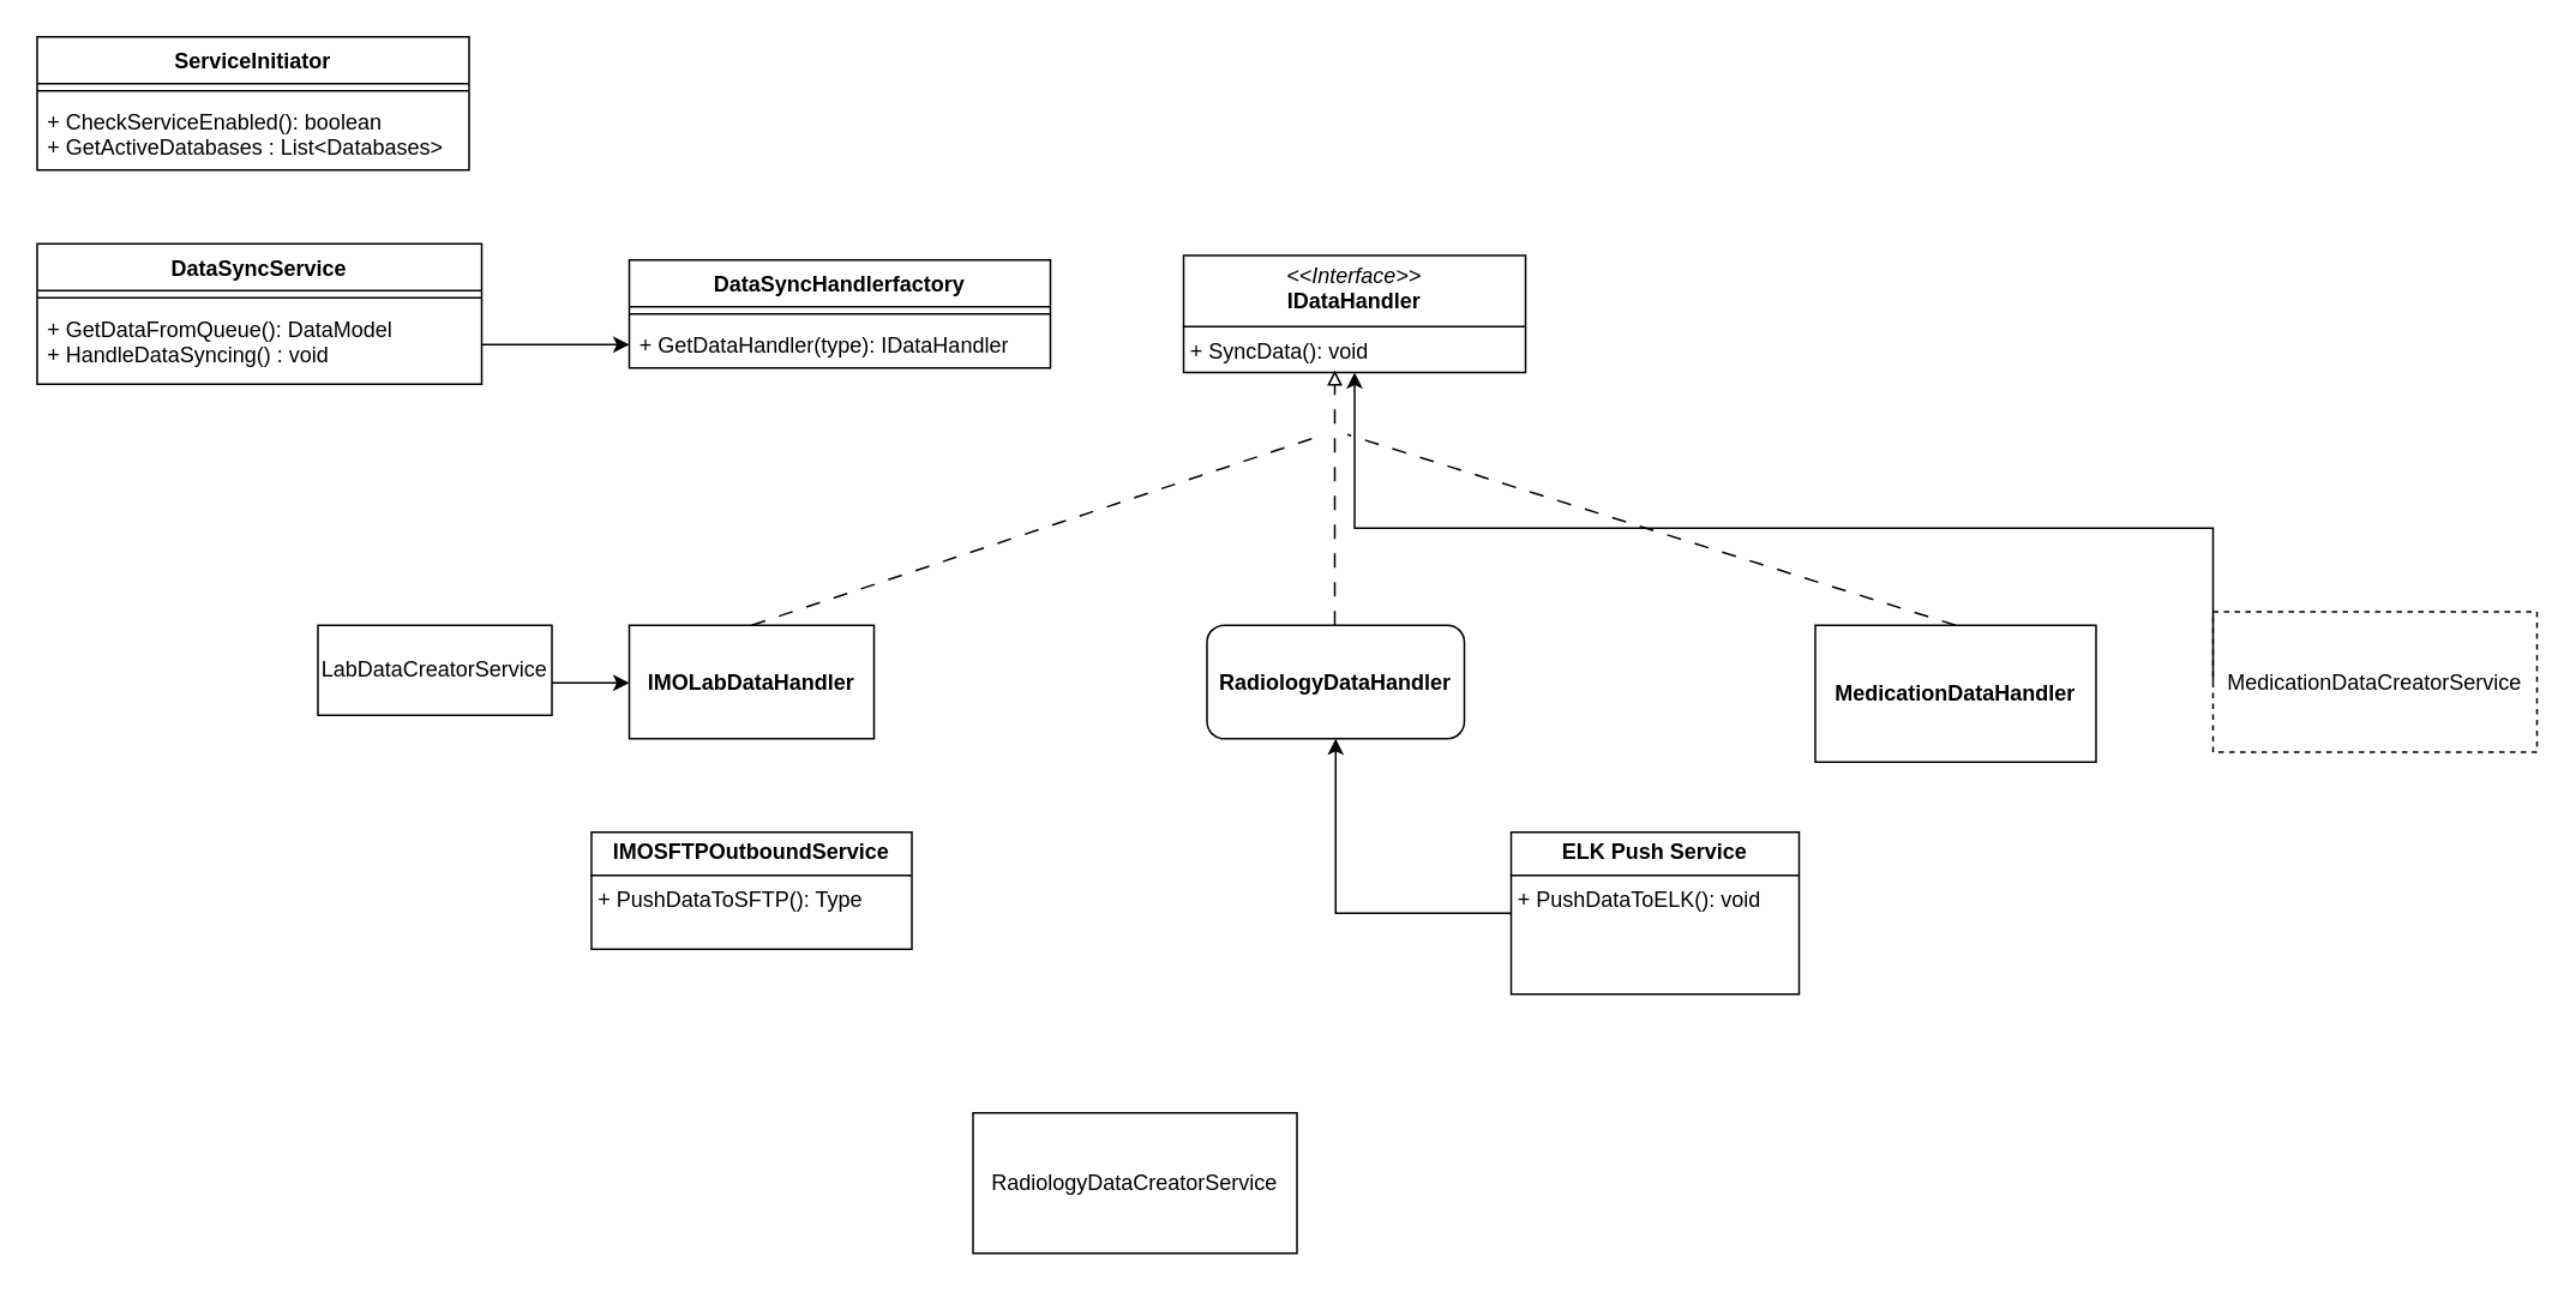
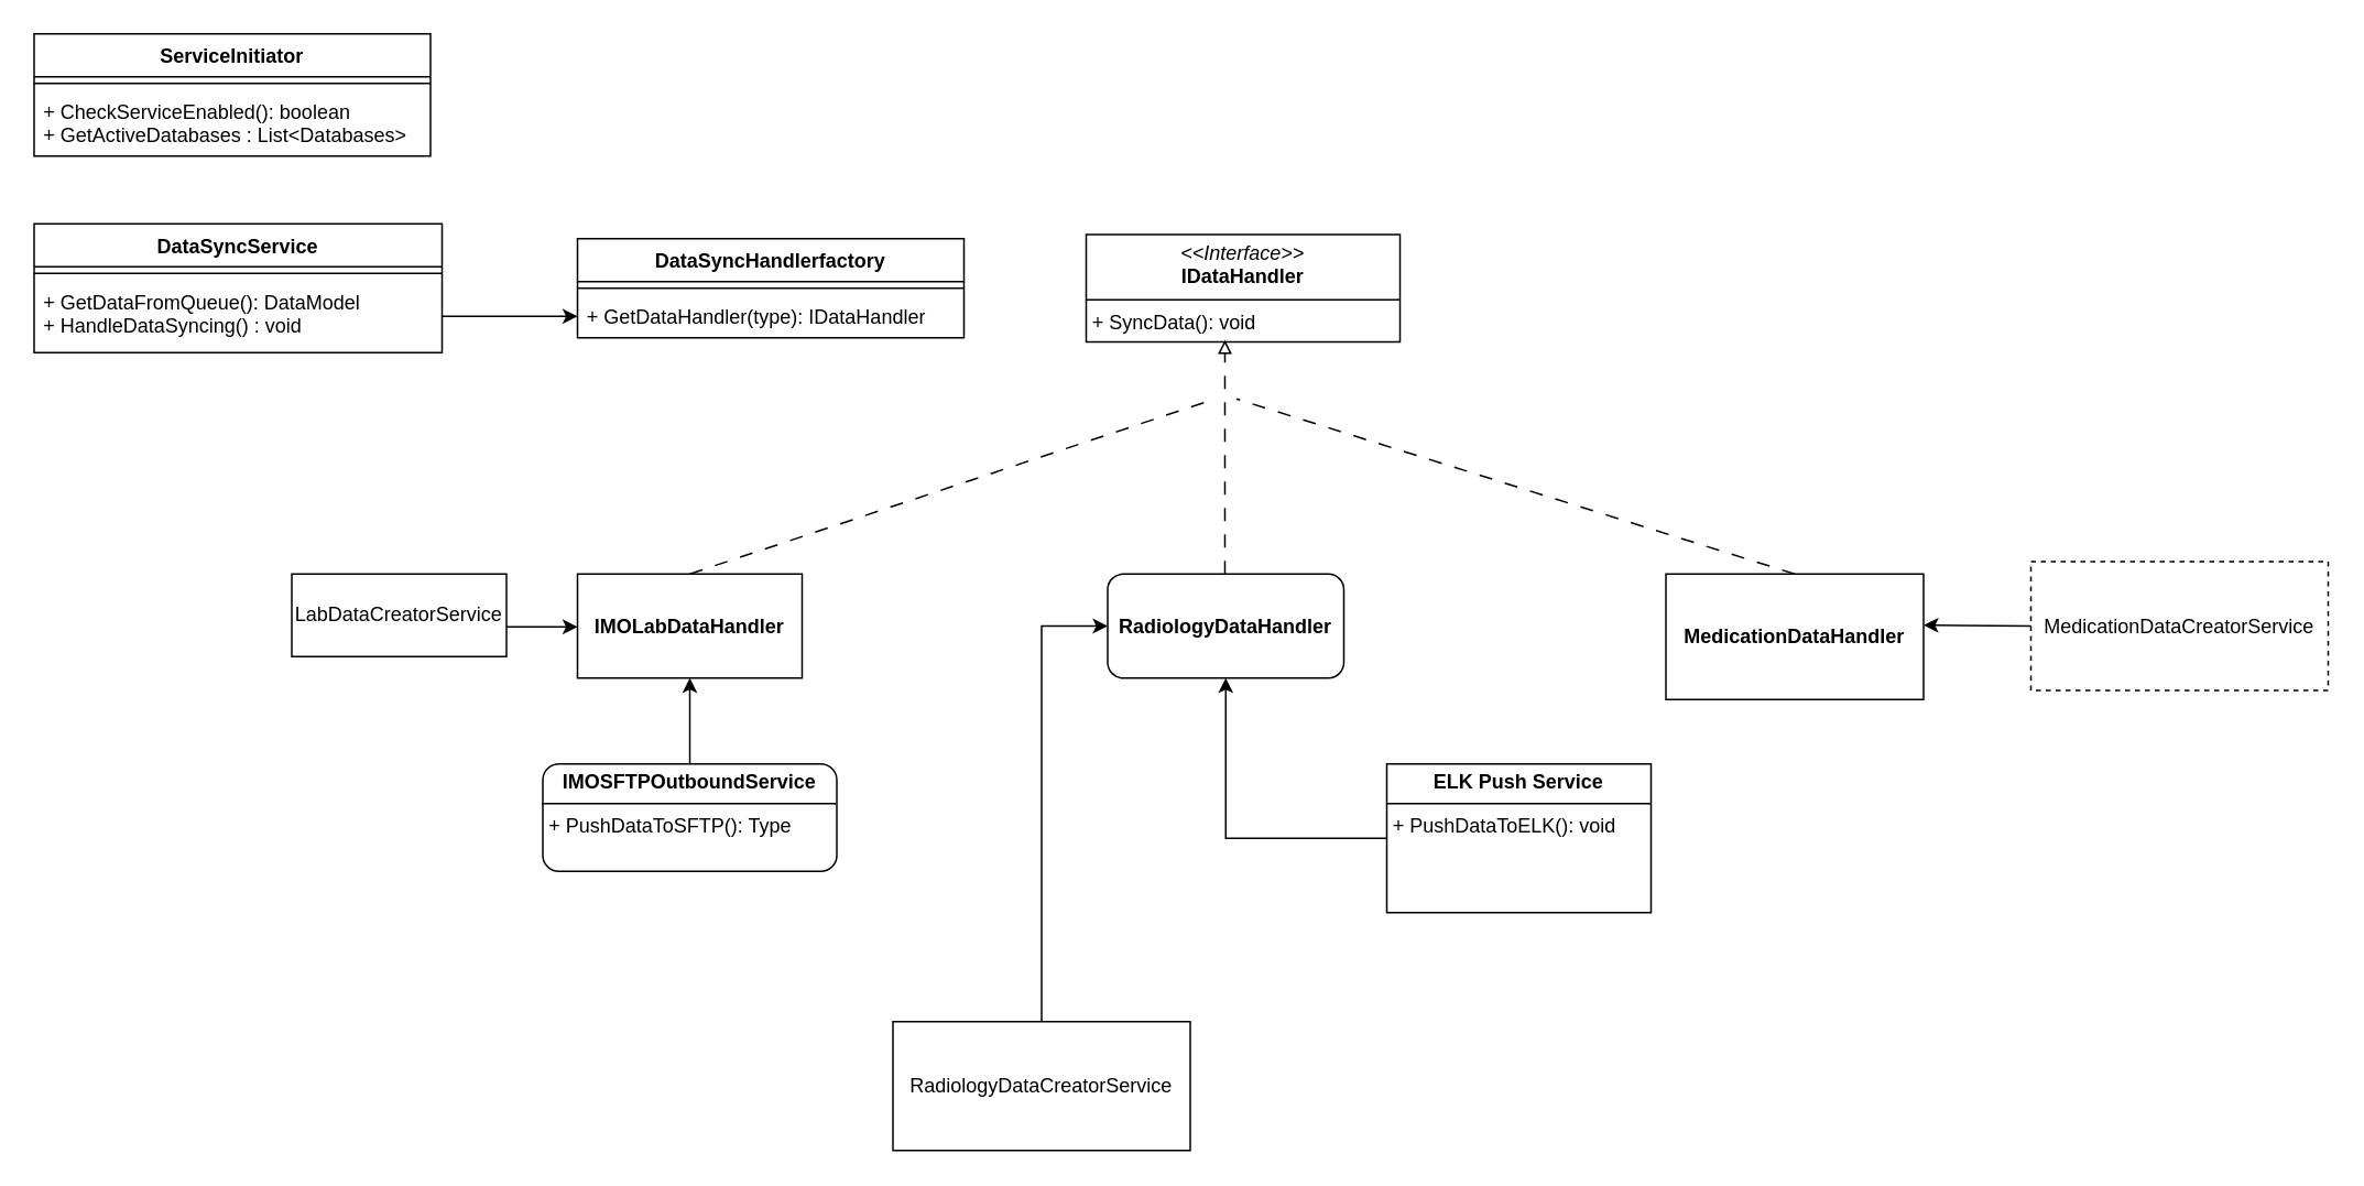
  <mxCell id="0" />
  <mxCell id="1" parent="0" />
  <mxCell id="2" value="ServiceInitiator" style="swimlane;fontStyle=1;align=center;verticalAlign=top;childLayout=stackLayout;horizontal=1;startSize=26;horizontalStack=0;resizeParent=1;resizeParentMax=0;resizeLast=0;collapsible=1;marginBottom=0;whiteSpace=wrap;html=1;rounded=0;" parent="1" vertex="1"><mxGeometry x="20" y="20" width="240" height="74" as="geometry" /></mxCell>
  <mxCell id="3" value="" style="line;strokeWidth=1;fillColor=none;align=left;verticalAlign=middle;spacingTop=-1;spacingLeft=3;spacingRight=3;rotatable=0;labelPosition=right;points=[];portConstraint=eastwest;strokeColor=inherit;rounded=0;" parent="2" vertex="1"><mxGeometry y="26" width="240" height="8" as="geometry" /></mxCell>
  <mxCell id="4" value="+ CheckServiceEnabled(): boolean&lt;div&gt;+ GetActiveDatabases : List&amp;lt;Databases&amp;gt;&lt;/div&gt;" style="text;strokeColor=none;fillColor=none;align=left;verticalAlign=top;spacingLeft=4;spacingRight=4;overflow=hidden;rotatable=0;points=[[0,0.5],[1,0.5]];portConstraint=eastwest;whiteSpace=wrap;html=1;rounded=0;" parent="2" vertex="1"><mxGeometry y="34" width="240" height="40" as="geometry" /></mxCell>
  <mxCell id="5" value="DataSyncService" style="swimlane;fontStyle=1;align=center;verticalAlign=top;childLayout=stackLayout;horizontal=1;startSize=26;horizontalStack=0;resizeParent=1;resizeParentMax=0;resizeLast=0;collapsible=1;marginBottom=0;whiteSpace=wrap;html=1;rounded=0;" parent="1" vertex="1"><mxGeometry x="20" y="135" width="247" height="78" as="geometry" /></mxCell>
  <mxCell id="6" value="" style="line;strokeWidth=1;fillColor=none;align=left;verticalAlign=middle;spacingTop=-1;spacingLeft=3;spacingRight=3;rotatable=0;labelPosition=right;points=[];portConstraint=eastwest;strokeColor=inherit;rounded=0;" parent="5" vertex="1"><mxGeometry y="26" width="247" height="8" as="geometry" /></mxCell>
  <mxCell id="7" value="+ GetDataFromQueue(): DataModel&lt;div&gt;+ HandleDataSyncing() : void&lt;/div&gt;" style="text;strokeColor=none;fillColor=none;align=left;verticalAlign=top;spacingLeft=4;spacingRight=4;overflow=hidden;rotatable=0;points=[[0,0.5],[1,0.5]];portConstraint=eastwest;whiteSpace=wrap;html=1;rounded=0;" parent="5" vertex="1"><mxGeometry y="34" width="247" height="44" as="geometry" /></mxCell>
  <mxCell id="8" value="DataSyncHandlerfactory" style="swimlane;fontStyle=1;align=center;verticalAlign=top;childLayout=stackLayout;horizontal=1;startSize=26;horizontalStack=0;resizeParent=1;resizeParentMax=0;resizeLast=0;collapsible=1;marginBottom=0;whiteSpace=wrap;html=1;" parent="1" vertex="1"><mxGeometry x="349" y="144" width="234" height="60" as="geometry" /></mxCell>
  <mxCell id="9" value="" style="line;strokeWidth=1;fillColor=none;align=left;verticalAlign=middle;spacingTop=-1;spacingLeft=3;spacingRight=3;rotatable=0;labelPosition=right;points=[];portConstraint=eastwest;strokeColor=inherit;" parent="8" vertex="1"><mxGeometry y="26" width="234" height="8" as="geometry" /></mxCell>
  <mxCell id="10" value="+ GetDataHandler(type): IDataHandler" style="text;strokeColor=none;fillColor=none;align=left;verticalAlign=top;spacingLeft=4;spacingRight=4;overflow=hidden;rotatable=0;points=[[0,0.5],[1,0.5]];portConstraint=eastwest;whiteSpace=wrap;html=1;" parent="8" vertex="1"><mxGeometry y="34" width="234" height="26" as="geometry" /></mxCell>
  <mxCell id="11" style="edgeStyle=orthogonalEdgeStyle;rounded=0;orthogonalLoop=1;jettySize=auto;html=1;entryX=0;entryY=0.5;entryDx=0;entryDy=0;" parent="1" source="7" target="10" edge="1"><mxGeometry relative="1" as="geometry" /></mxCell>
  <mxCell id="12" value="&lt;p style=&quot;margin:0px;margin-top:4px;text-align:center;&quot;&gt;&lt;i&gt;&amp;lt;&amp;lt;Interface&amp;gt;&amp;gt;&lt;/i&gt;&lt;br&gt;&lt;b&gt;IDataHandler&lt;/b&gt;&lt;/p&gt;&lt;hr size=&quot;1&quot; style=&quot;border-style:solid;&quot;&gt;&lt;p style=&quot;margin:0px;margin-left:4px;&quot;&gt;+ SyncData(): void&lt;br&gt;&lt;br&gt;&lt;/p&gt;" style="verticalAlign=top;align=left;overflow=fill;html=1;whiteSpace=wrap;" parent="1" vertex="1"><mxGeometry x="657" y="141.5" width="190" height="65" as="geometry" /></mxCell>
  <mxCell id="13" style="rounded=0;orthogonalLoop=1;jettySize=auto;elbow=vertical;html=1;exitX=0.5;exitY=0;exitDx=0;exitDy=0;dashed=1;dashPattern=8 8;endArrow=none;endFill=0;" parent="1" source="14" edge="1"><mxGeometry relative="1" as="geometry"><mxPoint x="735" y="241" as="targetPoint" /></mxGeometry></mxCell>
  <mxCell id="14" value="&lt;b&gt;IMOLabDataHandler&lt;/b&gt;" style="html=1;whiteSpace=wrap;" parent="1" vertex="1"><mxGeometry x="349" y="347" width="136" height="63" as="geometry" /></mxCell>
  <mxCell id="15" value="&lt;b&gt;RadiologyDataHandler&lt;/b&gt;" style="html=1;whiteSpace=wrap;rounded=1;" parent="1" vertex="1"><mxGeometry x="670" y="347" width="143" height="63" as="geometry" /></mxCell>
  <mxCell id="16" style="rounded=0;orthogonalLoop=1;jettySize=auto;elbow=vertical;html=1;endArrow=none;endFill=0;dashed=1;dashPattern=8 8;startArrow=none;startFill=0;targetPerimeterSpacing=0;sourcePerimeterSpacing=0;startSize=6;endSize=6;jumpStyle=line;flowAnimation=0;shadow=0;strokeColor=default;exitX=0.5;exitY=0;exitDx=0;exitDy=0;" parent="1" source="17" edge="1"><mxGeometry relative="1" as="geometry"><mxPoint x="748" y="241" as="targetPoint" /></mxGeometry></mxCell>
  <mxCell id="17" value="&lt;b&gt;MedicationDataHandler&lt;/b&gt;" style="html=1;whiteSpace=wrap;" parent="1" vertex="1"><mxGeometry x="1008" y="347" width="156" height="76" as="geometry" /></mxCell>
  <mxCell id="18" style="edgeStyle=elbowEdgeStyle;rounded=0;orthogonalLoop=1;jettySize=auto;html=1;entryX=0.444;entryY=0.981;entryDx=0;entryDy=0;entryPerimeter=0;endArrow=block;endFill=0;dashed=1;dashPattern=8 8;" parent="1" source="15" target="12" edge="1"><mxGeometry relative="1" as="geometry" /></mxCell>
- <mxCell id="20" value="&lt;p style=&quot;margin:0px;margin-top:4px;text-align:center;&quot;&gt;&lt;b&gt;IMOSFTPOutboundService&lt;/b&gt;&lt;/p&gt;&lt;hr size=&quot;1&quot; style=&quot;border-style:solid;&quot;&gt;&lt;p style=&quot;margin:0px;margin-left:4px;&quot;&gt;&lt;/p&gt;&lt;p style=&quot;margin:0px;margin-left:4px;&quot;&gt;+ PushDataToSFTP(): Type&lt;/p&gt;" style="verticalAlign=top;align=left;overflow=fill;html=1;whiteSpace=wrap;" parent="1" vertex="1"><mxGeometry x="328" y="462" width="178" height="65" as="geometry" /></mxCell>
+ <mxCell id="19" style="edgeStyle=elbowEdgeStyle;rounded=0;orthogonalLoop=1;jettySize=auto;elbow=vertical;html=1;entryX=0.5;entryY=1;entryDx=0;entryDy=0;" parent="1" source="20" target="14" edge="1"><mxGeometry relative="1" as="geometry" /></mxCell>
+ <mxCell id="20" value="&lt;p style=&quot;margin:0px;margin-top:4px;text-align:center;&quot;&gt;&lt;b&gt;IMOSFTPOutboundService&lt;/b&gt;&lt;/p&gt;&lt;hr size=&quot;1&quot; style=&quot;border-style:solid;&quot;&gt;&lt;p style=&quot;margin:0px;margin-left:4px;&quot;&gt;&lt;/p&gt;&lt;p style=&quot;margin:0px;margin-left:4px;&quot;&gt;+ PushDataToSFTP(): Type&lt;/p&gt;" style="verticalAlign=top;align=left;overflow=fill;html=1;whiteSpace=wrap;rounded=1;" parent="1" vertex="1"><mxGeometry x="328" y="462" width="178" height="65" as="geometry" /></mxCell>
  <mxCell id="21" style="edgeStyle=orthogonalEdgeStyle;rounded=0;orthogonalLoop=1;jettySize=auto;elbow=vertical;html=1;entryX=0.5;entryY=1;entryDx=0;entryDy=0;" parent="1" source="22" target="15" edge="1"><mxGeometry relative="1" as="geometry" /></mxCell>
  <mxCell id="22" value="&lt;p style=&quot;margin:0px;margin-top:4px;text-align:center;&quot;&gt;&lt;b&gt;ELK Push Service&lt;/b&gt;&lt;/p&gt;&lt;hr size=&quot;1&quot; style=&quot;border-style:solid;&quot;&gt;&lt;p style=&quot;margin:0px;margin-left:4px;&quot;&gt;&lt;/p&gt;&lt;p style=&quot;margin:0px;margin-left:4px;&quot;&gt;+ PushDataToELK(): void&lt;/p&gt;" style="verticalAlign=top;align=left;overflow=fill;html=1;whiteSpace=wrap;" parent="1" vertex="1"><mxGeometry x="839" y="462" width="160" height="90" as="geometry" /></mxCell>
  <mxCell id="23" style="edgeStyle=elbowEdgeStyle;rounded=0;orthogonalLoop=1;jettySize=auto;elbow=vertical;html=1;entryX=0;entryY=0.5;entryDx=0;entryDy=0;" parent="1" source="24" target="14" edge="1"><mxGeometry relative="1" as="geometry" /></mxCell>
  <mxCell id="24" value="LabDataCreatorService" style="html=1;whiteSpace=wrap;" parent="1" vertex="1"><mxGeometry x="176" y="347" width="130" height="50" as="geometry" /></mxCell>
+ <mxCell id="25" style="edgeStyle=orthogonalEdgeStyle;rounded=0;orthogonalLoop=1;jettySize=auto;elbow=vertical;html=1;exitX=0.5;exitY=0;exitDx=0;exitDy=0;entryX=0;entryY=0.5;entryDx=0;entryDy=0;" parent="1" source="26" target="15" edge="1"><mxGeometry relative="1" as="geometry" /></mxCell>
  <mxCell id="26" value="RadiologyDataCreatorService" style="html=1;whiteSpace=wrap;" parent="1" vertex="1"><mxGeometry x="540" y="618" width="180" height="78" as="geometry" /></mxCell>
  <mxCell id="27" value="MedicationDataCreatorService" style="html=1;whiteSpace=wrap;dashed=1;" parent="1" vertex="1"><mxGeometry x="1229" y="339.5" width="180" height="78" as="geometry" /></mxCell>
- <mxCell id="28" style="edgeStyle=elbowEdgeStyle;rounded=0;orthogonalLoop=1;jettySize=auto;elbow=vertical;html=1;exitX=0;exitY=0.5;exitDx=0;exitDy=0;" parent="1" source="27" target="12" edge="1"><mxGeometry relative="1" as="geometry" /></mxCell>
+ <mxCell id="28" style="edgeStyle=elbowEdgeStyle;rounded=0;orthogonalLoop=1;jettySize=auto;elbow=vertical;html=1;exitX=0;exitY=0.5;exitDx=0;exitDy=0;entryX=1;entryY=0.413;entryDx=0;entryDy=0;entryPerimeter=0;" parent="1" source="27" target="17" edge="1"><mxGeometry relative="1" as="geometry" /></mxCell>
